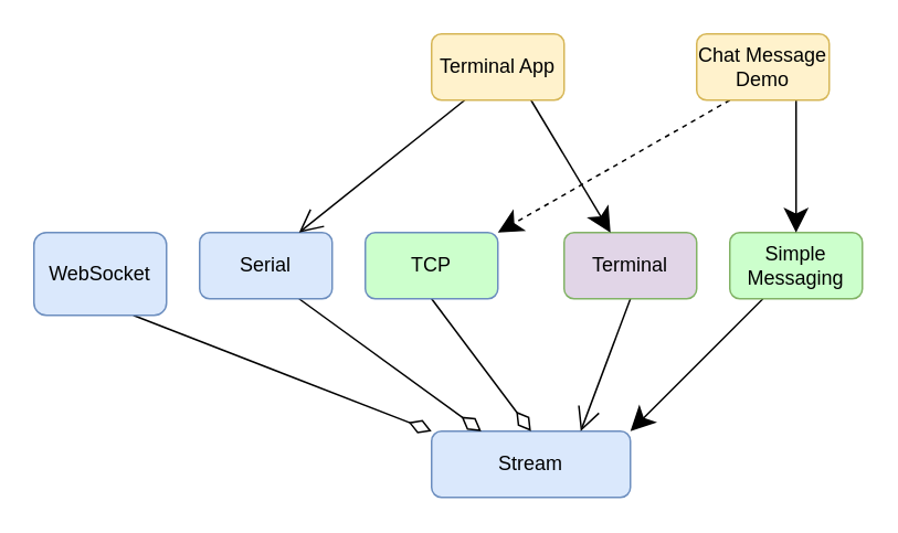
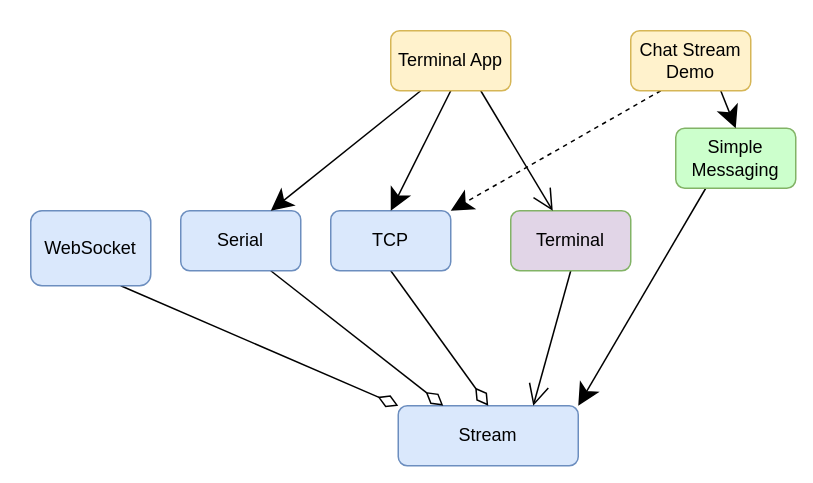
  <mxCell id="0" />
  <mxCell id="1" parent="0" />
- <mxCell id="2" value="Stream" style="rounded=1;whiteSpace=wrap;html=1;fillColor=#dae8fc;strokeColor=#6c8ebf;" vertex="1" parent="1"><mxGeometry x="260" y="260" width="120" height="40" as="geometry" /></mxCell>
+ <mxCell id="2" value="Stream" style="rounded=1;whiteSpace=wrap;html=1;fillColor=#dae8fc;strokeColor=#6c8ebf;" vertex="1" parent="1"><mxGeometry x="265" y="270" width="120" height="40" as="geometry" /></mxCell>
  <mxCell id="3" style="edgeStyle=none;rounded=0;orthogonalLoop=1;jettySize=auto;html=1;exitX=0.5;exitY=1;exitDx=0;exitDy=0;endArrow=diamondThin;endFill=0;startSize=6;endSize=12;entryX=0.5;entryY=0;entryDx=0;entryDy=0;" edge="1" parent="1" source="4" target="2"><mxGeometry relative="1" as="geometry"><mxPoint x="360" y="340" as="targetPoint" /></mxGeometry></mxCell>
- <mxCell id="4" value="TCP" style="rounded=1;whiteSpace=wrap;html=1;fillColor=#ccffcc;strokeColor=#6c8ebf;" vertex="1" parent="1"><mxGeometry x="220" y="140" width="80" height="40" as="geometry" /></mxCell>
+ <mxCell id="4" value="TCP" style="rounded=1;whiteSpace=wrap;html=1;fillColor=#dae8fc;strokeColor=#6c8ebf;" vertex="1" parent="1"><mxGeometry x="220" y="140" width="80" height="40" as="geometry" /></mxCell>
  <mxCell id="5" style="edgeStyle=none;rounded=0;orthogonalLoop=1;jettySize=auto;html=1;exitX=0.75;exitY=1;exitDx=0;exitDy=0;entryX=0.25;entryY=0;entryDx=0;entryDy=0;endArrow=diamondThin;endFill=0;startSize=6;endSize=12;" edge="1" parent="1" source="6" target="2"><mxGeometry relative="1" as="geometry" /></mxCell>
  <mxCell id="6" value="Serial" style="rounded=1;whiteSpace=wrap;html=1;fillColor=#dae8fc;strokeColor=#6c8ebf;" vertex="1" parent="1"><mxGeometry x="120" y="140" width="80" height="40" as="geometry" /></mxCell>
  <mxCell id="7" style="rounded=0;orthogonalLoop=1;jettySize=auto;html=1;exitX=0.75;exitY=1;exitDx=0;exitDy=0;endArrow=diamondThin;endFill=0;startSize=6;endSize=12;entryX=0;entryY=0;entryDx=0;entryDy=0;" edge="1" parent="1" source="8" target="2"><mxGeometry relative="1" as="geometry"><mxPoint x="300" y="340" as="targetPoint" /></mxGeometry></mxCell>
  <mxCell id="8" value="WebSocket" style="rounded=1;whiteSpace=wrap;html=1;fillColor=#dae8fc;strokeColor=#6c8ebf;" vertex="1" parent="1"><mxGeometry x="20" y="140" width="80" height="50" as="geometry" /></mxCell>
  <mxCell id="9" style="edgeStyle=none;rounded=0;orthogonalLoop=1;jettySize=auto;html=1;exitX=0.5;exitY=1;exitDx=0;exitDy=0;entryX=0.75;entryY=0;entryDx=0;entryDy=0;endArrow=open;endFill=1;startSize=6;endSize=12;" edge="1" parent="1" source="10" target="2"><mxGeometry relative="1" as="geometry" /></mxCell>
  <mxCell id="10" value="Terminal" style="rounded=1;whiteSpace=wrap;html=1;fillColor=#e1d5e7;strokeColor=#82b366;" vertex="1" parent="1"><mxGeometry x="340" y="140" width="80" height="40" as="geometry" /></mxCell>
  <mxCell id="11" style="edgeStyle=none;rounded=0;orthogonalLoop=1;jettySize=auto;html=1;exitX=0.25;exitY=1;exitDx=0;exitDy=0;entryX=1;entryY=0;entryDx=0;entryDy=0;endArrow=classic;endFill=1;startSize=6;endSize=12;" edge="1" parent="1" source="12" target="2"><mxGeometry relative="1" as="geometry" /></mxCell>
- <mxCell id="12" value="Simple Messaging" style="rounded=1;whiteSpace=wrap;html=1;fillColor=#CCFFCC;strokeColor=#82b366;" vertex="1" parent="1"><mxGeometry x="440" y="140" width="80" height="40" as="geometry" /></mxCell>
- <mxCell id="13" style="edgeStyle=none;rounded=0;orthogonalLoop=1;jettySize=auto;html=1;exitX=0.75;exitY=1;exitDx=0;exitDy=0;endArrow=classic;endFill=1;startSize=6;endSize=12;" edge="1" parent="1" source="16" target="10"><mxGeometry relative="1" as="geometry" /></mxCell>
- <mxCell id="15" style="edgeStyle=none;rounded=0;orthogonalLoop=1;jettySize=auto;html=1;exitX=0.25;exitY=1;exitDx=0;exitDy=0;entryX=0.75;entryY=0;entryDx=0;entryDy=0;endArrow=open;endFill=1;startSize=6;endSize=12;" edge="1" parent="1" source="16" target="6"><mxGeometry relative="1" as="geometry" /></mxCell>
+ <mxCell id="12" value="Simple Messaging" style="rounded=1;whiteSpace=wrap;html=1;fillColor=#CCFFCC;strokeColor=#82b366;" vertex="1" parent="1"><mxGeometry x="450" y="85" width="80" height="40" as="geometry" /></mxCell>
+ <mxCell id="13" style="edgeStyle=none;rounded=0;orthogonalLoop=1;jettySize=auto;html=1;exitX=0.75;exitY=1;exitDx=0;exitDy=0;endArrow=open;endFill=1;startSize=6;endSize=12;" edge="1" parent="1" source="16" target="10"><mxGeometry relative="1" as="geometry" /></mxCell>
+ <mxCell id="14" style="edgeStyle=none;rounded=0;orthogonalLoop=1;jettySize=auto;html=1;exitX=0.5;exitY=1;exitDx=0;exitDy=0;entryX=0.5;entryY=0;entryDx=0;entryDy=0;endArrow=classic;endFill=1;startSize=6;endSize=12;" edge="1" parent="1" source="16" target="4"><mxGeometry relative="1" as="geometry" /></mxCell>
+ <mxCell id="15" style="edgeStyle=none;rounded=0;orthogonalLoop=1;jettySize=auto;html=1;exitX=0.25;exitY=1;exitDx=0;exitDy=0;entryX=0.75;entryY=0;entryDx=0;entryDy=0;endArrow=classic;endFill=1;startSize=6;endSize=12;" edge="1" parent="1" source="16" target="6"><mxGeometry relative="1" as="geometry" /></mxCell>
  <mxCell id="16" value="Terminal App" style="rounded=1;whiteSpace=wrap;html=1;fillColor=#fff2cc;strokeColor=#d6b656;" vertex="1" parent="1"><mxGeometry x="260" y="20" width="80" height="40" as="geometry" /></mxCell>
  <mxCell id="17" style="edgeStyle=none;rounded=0;orthogonalLoop=1;jettySize=auto;html=1;exitX=0.75;exitY=1;exitDx=0;exitDy=0;entryX=0.5;entryY=0;entryDx=0;entryDy=0;endArrow=classic;endFill=1;startSize=6;endSize=12;" edge="1" parent="1" source="19" target="12"><mxGeometry relative="1" as="geometry" /></mxCell>
  <mxCell id="18" style="edgeStyle=none;rounded=0;orthogonalLoop=1;jettySize=auto;html=1;exitX=0.25;exitY=1;exitDx=0;exitDy=0;entryX=1;entryY=0;entryDx=0;entryDy=0;endArrow=classic;endFill=1;startSize=6;endSize=12;dashed=1;" edge="1" parent="1" source="19" target="4"><mxGeometry relative="1" as="geometry" /></mxCell>
- <mxCell id="19" value="Chat Message Demo" style="rounded=1;whiteSpace=wrap;html=1;fillColor=#fff2cc;strokeColor=#d6b656;" vertex="1" parent="1"><mxGeometry x="420" y="20" width="80" height="40" as="geometry" /></mxCell>
+ <mxCell id="19" value="Chat Stream Demo" style="rounded=1;whiteSpace=wrap;html=1;fillColor=#fff2cc;strokeColor=#d6b656;" vertex="1" parent="1"><mxGeometry x="420" y="20" width="80" height="40" as="geometry" /></mxCell>
